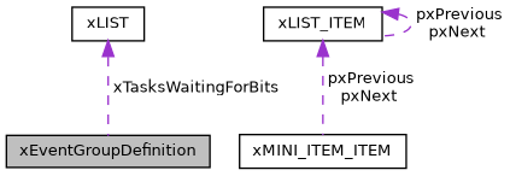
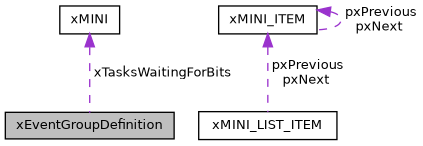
  digraph {
    node [color=black fillcolor=white fontname=Helvetica fontsize=10 shape=record style=filled]
    edge [color=darkorchid3 dir=back fontname=Helvetica fontsize=10 labelfontname=Helvetica labelfontsize=10 style=dashed]
    n1 [fillcolor=grey75 fontcolor=black height=0.2 label=xEventGroupDefinition width=0.4]
-   n2 [height=0.2 label=xLIST width=0.4]
-   n3 [height=0.2 label=xMINI_ITEM_ITEM width=0.4]
-   n4 [height=0.2 label=xLIST_ITEM width=0.4]
+   n2 [height=0.2 label=xMINI width=0.4]
+   n3 [height=0.2 label=xMINI_LIST_ITEM width=0.4]
+   n4 [height=0.2 label=xMINI_ITEM width=0.4]
    n2 -> n1 [label=" xTasksWaitingForBits"]
    n4 -> n3 [label=" pxPrevious\npxNext"]
    n4 -> n4 [label=" pxPrevious\npxNext"]
  }
